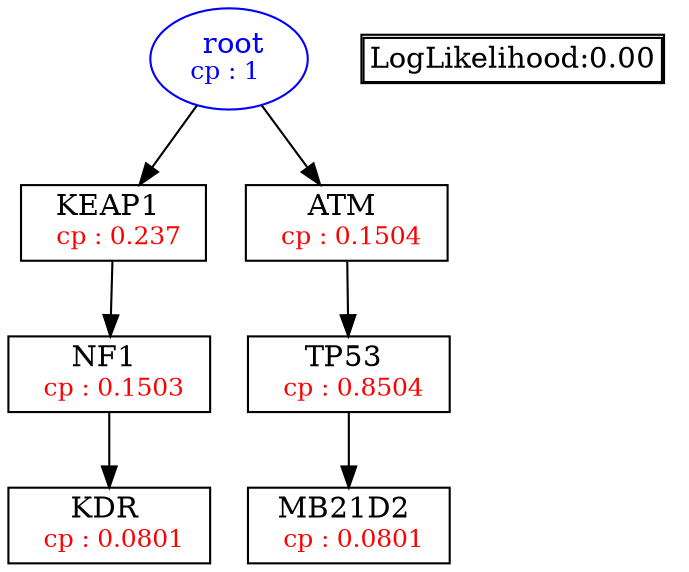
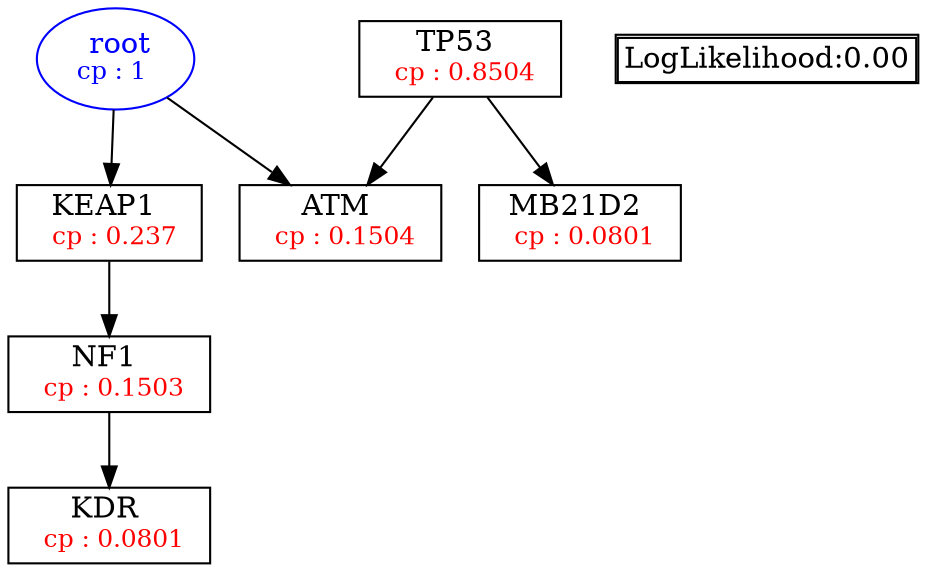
  digraph {
    fontsize=10
    node [shape=box]
    n1 [color=Blue label=<<font color='Blue'> root</font><br/><font color='Blue' POINT-SIZE='12'>cp : 1 </font>> shape=oval]
    n2 [label=<KEAP1 <br/> <font color='Red' POINT-SIZE='12'> cp : 0.237 </font>>]
    n3 [label=<ATM <br/> <font color='Red' POINT-SIZE='12'> cp : 0.1504 </font>>]
    n4 [label=<NF1 <br/> <font color='Red' POINT-SIZE='12'> cp : 0.1503 </font>>]
    n5 [label=<TP53 <br/> <font color='Red' POINT-SIZE='12'> cp : 0.8504 </font>>]
    n6 [label=<KDR <br/> <font color='Red' POINT-SIZE='12'> cp : 0.0801 </font>>]
    n7 [label=<MB21D2 <br/> <font color='Red' POINT-SIZE='12'> cp : 0.0801 </font>>]
    n8 [label=<<TABLE BORDER="1" CELLBORDER="1" CELLSPACING="0" >     <TR><TD ALIGN="LEFT">LogLikelihood:0.00</TD></TR>     </TABLE>> shape=plaintext]
    n1 -> n2
    n1 -> n3
    n2 -> n4
-   n3 -> n5
+   n5 -> n3
    n4 -> n6
    n5 -> n7
  }
